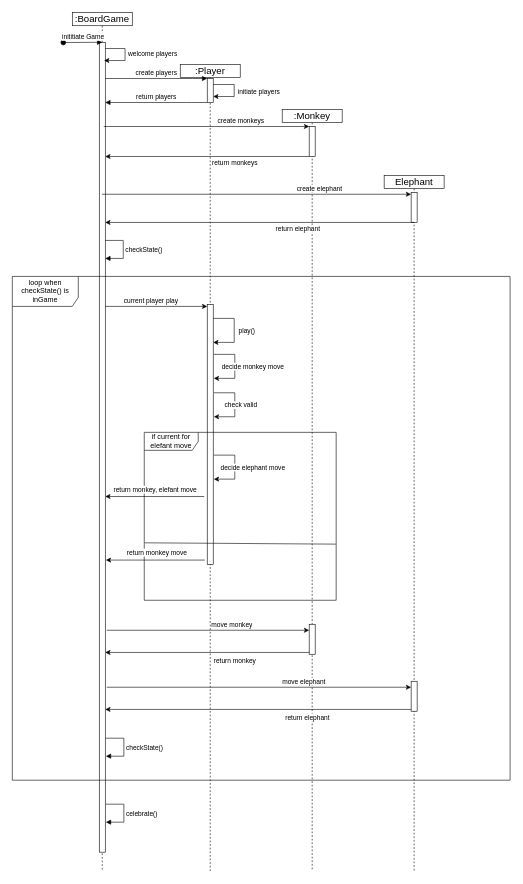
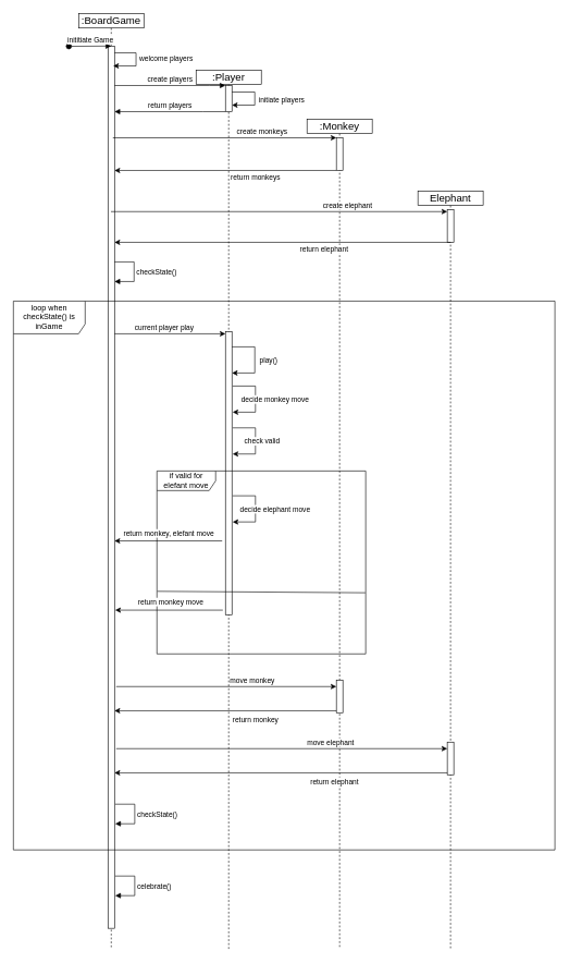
  <mxCell id="0" />
  <mxCell id="1" parent="0" />
  <mxCell id="2" value="Elephant" style="shape=umlLifeline;perimeter=lifelinePerimeter;whiteSpace=wrap;html=1;container=1;dropTarget=0;collapsible=0;recursiveResize=0;outlineConnect=0;portConstraint=eastwest;newEdgeStyle={&quot;curved&quot;:0,&quot;rounded&quot;:0};fontSize=16;size=22;" vertex="1" parent="1"><mxGeometry x="640" y="292" width="100" height="1160" as="geometry" /></mxCell>
  <mxCell id="3" value=":Monkey" style="shape=umlLifeline;perimeter=lifelinePerimeter;whiteSpace=wrap;html=1;container=1;dropTarget=0;collapsible=0;recursiveResize=0;outlineConnect=0;portConstraint=eastwest;newEdgeStyle={&quot;curved&quot;:0,&quot;rounded&quot;:0};fontSize=16;size=22;" vertex="1" parent="1"><mxGeometry x="470" y="182" width="100" height="1270" as="geometry" /></mxCell>
  <mxCell id="4" value=":Player" style="shape=umlLifeline;perimeter=lifelinePerimeter;whiteSpace=wrap;html=1;container=1;dropTarget=0;collapsible=0;recursiveResize=0;outlineConnect=0;portConstraint=eastwest;newEdgeStyle={&quot;curved&quot;:0,&quot;rounded&quot;:0};fontSize=16;size=22;" vertex="1" parent="1"><mxGeometry x="300" y="107" width="100" height="1345" as="geometry" /></mxCell>
  <mxCell id="5" value=":BoardGame" style="shape=umlLifeline;perimeter=lifelinePerimeter;whiteSpace=wrap;html=1;container=1;dropTarget=0;collapsible=0;recursiveResize=0;outlineConnect=0;portConstraint=eastwest;newEdgeStyle={&quot;curved&quot;:0,&quot;rounded&quot;:0};fontSize=16;size=22;" vertex="1" parent="1"><mxGeometry x="120" y="20.41" width="100" height="1431.59" as="geometry" /></mxCell>
  <mxCell id="6" value="" style="html=1;points=[];perimeter=orthogonalPerimeter;outlineConnect=0;targetShapes=umlLifeline;portConstraint=eastwest;newEdgeStyle={&quot;edgeStyle&quot;:&quot;elbowEdgeStyle&quot;,&quot;elbow&quot;:&quot;vertical&quot;,&quot;curved&quot;:0,&quot;rounded&quot;:0};" parent="1" vertex="1"><mxGeometry x="165" y="70.41" width="10" height="1350" as="geometry" /></mxCell>
  <mxCell id="7" value="inititiate Game" style="html=1;verticalAlign=bottom;startArrow=oval;endArrow=block;startSize=8;edgeStyle=elbowEdgeStyle;elbow=vertical;curved=0;rounded=0;" parent="1" target="6" edge="1"><mxGeometry relative="1" as="geometry"><mxPoint x="105" y="70.41" as="sourcePoint" /></mxGeometry></mxCell>
  <mxCell id="8" value="" style="html=1;points=[];perimeter=orthogonalPerimeter;outlineConnect=0;targetShapes=umlLifeline;portConstraint=eastwest;newEdgeStyle={&quot;edgeStyle&quot;:&quot;elbowEdgeStyle&quot;,&quot;elbow&quot;:&quot;vertical&quot;,&quot;curved&quot;:0,&quot;rounded&quot;:0};" parent="1" vertex="1"><mxGeometry x="345" y="130.41" width="10" height="40" as="geometry" /></mxCell>
  <mxCell id="9" value="" style="endArrow=classic;html=1;rounded=0;" parent="1" source="8" target="8" edge="1"><mxGeometry width="50" height="50" relative="1" as="geometry"><mxPoint x="350" y="130.41" as="sourcePoint" /><mxPoint x="400" y="80.41" as="targetPoint" /><Array as="points"><mxPoint x="390" y="140.41" /><mxPoint x="390" y="160.41" /></Array></mxGeometry></mxCell>
  <mxCell id="10" value="initiate players" style="edgeLabel;html=1;align=center;verticalAlign=middle;resizable=0;points=[];" parent="9" vertex="1" connectable="0"><mxGeometry x="-0.091" y="2" relative="1" as="geometry"><mxPoint x="38" y="5" as="offset" /></mxGeometry></mxCell>
  <mxCell id="11" value="" style="html=1;points=[];perimeter=orthogonalPerimeter;outlineConnect=0;targetShapes=umlLifeline;portConstraint=eastwest;newEdgeStyle={&quot;edgeStyle&quot;:&quot;elbowEdgeStyle&quot;,&quot;elbow&quot;:&quot;vertical&quot;,&quot;curved&quot;:0,&quot;rounded&quot;:0};" parent="1" vertex="1"><mxGeometry x="345" y="507.41" width="10" height="433" as="geometry" /></mxCell>
  <mxCell id="12" value="" style="endArrow=classic;html=1;rounded=0;" parent="1" source="11" target="11" edge="1"><mxGeometry width="50" height="50" relative="1" as="geometry"><mxPoint x="430" y="670.41" as="sourcePoint" /><mxPoint x="480" y="620.41" as="targetPoint" /><Array as="points"><mxPoint x="390" y="530.41" /><mxPoint x="390" y="570.41" /></Array></mxGeometry></mxCell>
  <mxCell id="13" value="play()" style="edgeLabel;html=1;align=center;verticalAlign=middle;resizable=0;points=[];" parent="12" vertex="1" connectable="0"><mxGeometry x="-0.193" relative="1" as="geometry"><mxPoint x="20" y="11" as="offset" /></mxGeometry></mxCell>
  <mxCell id="14" value="create players" style="html=1;verticalAlign=bottom;endArrow=block;edgeStyle=elbowEdgeStyle;elbow=vertical;curved=0;rounded=0;" parent="1" source="6" target="8" edge="1"><mxGeometry relative="1" as="geometry"><mxPoint x="275" y="120.41" as="sourcePoint" /><Array as="points"><mxPoint x="320" y="130.41" /><mxPoint x="260" y="110.41" /></Array><mxPoint as="offset" /></mxGeometry></mxCell>
  <mxCell id="15" value="return players" style="html=1;verticalAlign=bottom;endArrow=block;edgeStyle=elbowEdgeStyle;elbow=vertical;curved=0;rounded=0;" parent="1" source="8" target="6" edge="1"><mxGeometry relative="1" as="geometry"><mxPoint x="255" y="150.41" as="sourcePoint" /><Array as="points"><mxPoint x="310" y="170.41" /><mxPoint x="270" y="150.41" /></Array><mxPoint x="180" y="170.41" as="targetPoint" /></mxGeometry></mxCell>
  <mxCell id="16" value="" style="html=1;points=[];perimeter=orthogonalPerimeter;outlineConnect=0;targetShapes=umlLifeline;portConstraint=eastwest;newEdgeStyle={&quot;edgeStyle&quot;:&quot;elbowEdgeStyle&quot;,&quot;elbow&quot;:&quot;vertical&quot;,&quot;curved&quot;:0,&quot;rounded&quot;:0};" parent="1" vertex="1"><mxGeometry x="515" y="210.41" width="10" height="50" as="geometry" /></mxCell>
  <mxCell id="17" value="" style="html=1;points=[];perimeter=orthogonalPerimeter;outlineConnect=0;targetShapes=umlLifeline;portConstraint=eastwest;newEdgeStyle={&quot;edgeStyle&quot;:&quot;elbowEdgeStyle&quot;,&quot;elbow&quot;:&quot;vertical&quot;,&quot;curved&quot;:0,&quot;rounded&quot;:0};" parent="1" vertex="1"><mxGeometry x="685" y="320.41" width="10" height="50" as="geometry" /></mxCell>
  <mxCell id="18" value="" style="endArrow=classic;html=1;rounded=0;" parent="1" target="16" edge="1"><mxGeometry width="50" height="50" relative="1" as="geometry"><mxPoint x="172.5" y="210.41" as="sourcePoint" /><mxPoint x="510" y="210.41" as="targetPoint" /></mxGeometry></mxCell>
  <mxCell id="19" value="create monkeys" style="edgeLabel;html=1;align=center;verticalAlign=middle;resizable=0;points=[];" parent="18" vertex="1" connectable="0"><mxGeometry x="0.549" relative="1" as="geometry"><mxPoint x="-37" y="-10" as="offset" /></mxGeometry></mxCell>
  <mxCell id="20" value="" style="endArrow=classic;html=1;rounded=0;" parent="1" edge="1"><mxGeometry width="50" height="50" relative="1" as="geometry"><mxPoint x="515" y="260.41" as="sourcePoint" /><mxPoint x="175" y="260.41" as="targetPoint" /></mxGeometry></mxCell>
  <mxCell id="21" value="return monkeys" style="edgeLabel;html=1;align=center;verticalAlign=middle;resizable=0;points=[];" parent="20" vertex="1" connectable="0"><mxGeometry x="-0.199" y="1" relative="1" as="geometry"><mxPoint x="11" y="9" as="offset" /></mxGeometry></mxCell>
  <mxCell id="22" value="" style="endArrow=classic;html=1;rounded=0;" parent="1" edge="1"><mxGeometry width="50" height="50" relative="1" as="geometry"><mxPoint x="169.5" y="323.41" as="sourcePoint" /><mxPoint x="685" y="323.41" as="targetPoint" /></mxGeometry></mxCell>
  <mxCell id="23" value="create elephant" style="edgeLabel;html=1;align=center;verticalAlign=middle;resizable=0;points=[];" parent="22" vertex="1" connectable="0"><mxGeometry x="0.549" relative="1" as="geometry"><mxPoint x="-37" y="-10" as="offset" /></mxGeometry></mxCell>
  <mxCell id="24" value="" style="endArrow=classic;html=1;rounded=0;" parent="1" target="6" edge="1"><mxGeometry width="50" height="50" relative="1" as="geometry"><mxPoint x="690" y="370.41" as="sourcePoint" /><mxPoint x="180" y="370.41" as="targetPoint" /></mxGeometry></mxCell>
  <mxCell id="25" value="return elephant" style="edgeLabel;html=1;align=center;verticalAlign=middle;resizable=0;points=[];" parent="24" vertex="1" connectable="0"><mxGeometry x="-0.199" y="1" relative="1" as="geometry"><mxPoint x="11" y="9" as="offset" /></mxGeometry></mxCell>
  <mxCell id="26" value="loop when checkState() is inGame" style="shape=umlFrame;whiteSpace=wrap;html=1;pointerEvents=0;width=110;height=50;" parent="1" vertex="1"><mxGeometry x="20" y="460.41" width="830" height="840" as="geometry" /></mxCell>
  <mxCell id="27" value="checkState()" style="html=1;align=left;spacingLeft=2;endArrow=block;rounded=0;edgeStyle=orthogonalEdgeStyle;curved=0;rounded=0;" parent="1" edge="1"><mxGeometry x="0.012" relative="1" as="geometry"><mxPoint x="175" y="400.41" as="sourcePoint" /><Array as="points"><mxPoint x="205" y="430.41" /></Array><mxPoint x="175" y="430.41" as="targetPoint" /><mxPoint as="offset" /></mxGeometry></mxCell>
  <mxCell id="28" value="" style="endArrow=classic;html=1;rounded=0;" parent="1" source="6" edge="1"><mxGeometry width="50" height="50" relative="1" as="geometry"><mxPoint x="180" y="80.41" as="sourcePoint" /><mxPoint x="173" y="100.41" as="targetPoint" /><Array as="points"><mxPoint x="208" y="80.41" /><mxPoint x="208" y="100.41" /></Array></mxGeometry></mxCell>
  <mxCell id="29" value="welcome players" style="edgeLabel;html=1;align=center;verticalAlign=middle;resizable=0;points=[];" parent="28" vertex="1" connectable="0"><mxGeometry x="-0.091" y="2" relative="1" as="geometry"><mxPoint x="43" y="2" as="offset" /></mxGeometry></mxCell>
  <mxCell id="30" value="" style="endArrow=classic;html=1;rounded=0;" parent="1" target="11" edge="1"><mxGeometry width="50" height="50" relative="1" as="geometry"><mxPoint x="175" y="510.41" as="sourcePoint" /><mxPoint x="340" y="510.41" as="targetPoint" /></mxGeometry></mxCell>
  <mxCell id="31" value="current player play" style="edgeLabel;html=1;align=center;verticalAlign=middle;resizable=0;points=[];" parent="30" vertex="1" connectable="0"><mxGeometry x="-0.299" relative="1" as="geometry"><mxPoint x="15" y="-10" as="offset" /></mxGeometry></mxCell>
  <mxCell id="32" value="" style="endArrow=classic;html=1;rounded=0;" parent="1" edge="1"><mxGeometry width="50" height="50" relative="1" as="geometry"><mxPoint x="356" y="590.41" as="sourcePoint" /><mxPoint x="356" y="630.41" as="targetPoint" /><Array as="points"><mxPoint x="391" y="590.41" /><mxPoint x="391" y="630.41" /></Array></mxGeometry></mxCell>
  <mxCell id="33" value="decide monkey move" style="edgeLabel;html=1;align=center;verticalAlign=middle;resizable=0;points=[];" parent="32" vertex="1" connectable="0"><mxGeometry x="-0.193" relative="1" as="geometry"><mxPoint x="29" y="11" as="offset" /></mxGeometry></mxCell>
  <mxCell id="34" value="" style="endArrow=classic;html=1;rounded=0;" parent="1" edge="1"><mxGeometry width="50" height="50" relative="1" as="geometry"><mxPoint x="356" y="654.41" as="sourcePoint" /><mxPoint x="356" y="694.41" as="targetPoint" /><Array as="points"><mxPoint x="391" y="654.41" /><mxPoint x="391" y="694.41" /></Array></mxGeometry></mxCell>
  <mxCell id="35" value="check valid" style="edgeLabel;html=1;align=center;verticalAlign=middle;resizable=0;points=[];" parent="34" vertex="1" connectable="0"><mxGeometry x="-0.193" relative="1" as="geometry"><mxPoint x="9" y="11" as="offset" /></mxGeometry></mxCell>
- <mxCell id="36" value="if current for elefant move" style="shape=umlFrame;whiteSpace=wrap;html=1;pointerEvents=0;width=90;height=30;" parent="1" vertex="1"><mxGeometry x="240" y="720.41" width="320" height="280" as="geometry" /></mxCell>
+ <mxCell id="36" value="if valid for elefant move" style="shape=umlFrame;whiteSpace=wrap;html=1;pointerEvents=0;width=90;height=30;" parent="1" vertex="1"><mxGeometry x="240" y="720.41" width="320" height="280" as="geometry" /></mxCell>
  <mxCell id="37" value="" style="endArrow=classic;html=1;rounded=0;" parent="1" edge="1"><mxGeometry width="50" height="50" relative="1" as="geometry"><mxPoint x="356" y="758.41" as="sourcePoint" /><mxPoint x="356" y="798.41" as="targetPoint" /><Array as="points"><mxPoint x="391" y="758.41" /><mxPoint x="391" y="798.41" /></Array></mxGeometry></mxCell>
  <mxCell id="38" value="decide elephant move" style="edgeLabel;html=1;align=center;verticalAlign=middle;resizable=0;points=[];" parent="37" vertex="1" connectable="0"><mxGeometry x="-0.193" relative="1" as="geometry"><mxPoint x="29" y="11" as="offset" /></mxGeometry></mxCell>
  <mxCell id="39" value="" style="endArrow=classic;html=1;rounded=0;" parent="1" edge="1"><mxGeometry width="50" height="50" relative="1" as="geometry"><mxPoint x="340" y="827.41" as="sourcePoint" /><mxPoint x="175" y="827.41" as="targetPoint" /></mxGeometry></mxCell>
  <mxCell id="40" value="return monkey, elefant move" style="edgeLabel;html=1;align=center;verticalAlign=middle;resizable=0;points=[];" parent="39" vertex="1" connectable="0"><mxGeometry x="0.456" y="-2" relative="1" as="geometry"><mxPoint x="37" y="-10" as="offset" /></mxGeometry></mxCell>
  <mxCell id="41" value="" style="endArrow=none;html=1;rounded=0;exitX=0.002;exitY=0.391;exitDx=0;exitDy=0;exitPerimeter=0;entryX=0.998;entryY=0.398;entryDx=0;entryDy=0;entryPerimeter=0;" parent="1" edge="1"><mxGeometry width="50" height="50" relative="1" as="geometry"><mxPoint x="240.64" y="904.62" as="sourcePoint" /><mxPoint x="559.36" y="906.79" as="targetPoint" /></mxGeometry></mxCell>
  <mxCell id="42" value="" style="endArrow=classic;html=1;rounded=0;" parent="1" edge="1"><mxGeometry width="50" height="50" relative="1" as="geometry"><mxPoint x="341" y="933.41" as="sourcePoint" /><mxPoint x="176" y="933.41" as="targetPoint" /></mxGeometry></mxCell>
  <mxCell id="43" value="return monkey move" style="edgeLabel;html=1;align=center;verticalAlign=middle;resizable=0;points=[];" parent="42" vertex="1" connectable="0"><mxGeometry x="-0.45" y="-2" relative="1" as="geometry"><mxPoint x="-36" y="-11" as="offset" /></mxGeometry></mxCell>
  <mxCell id="44" value="" style="endArrow=classic;html=1;rounded=0;" parent="1" target="46" edge="1"><mxGeometry width="50" height="50" relative="1" as="geometry"><mxPoint x="177.5" y="1050.41" as="sourcePoint" /><mxPoint x="510" y="1050.41" as="targetPoint" /></mxGeometry></mxCell>
  <mxCell id="45" value="move monkey" style="edgeLabel;html=1;align=center;verticalAlign=middle;resizable=0;points=[];" parent="44" vertex="1" connectable="0"><mxGeometry x="0.23" y="2" relative="1" as="geometry"><mxPoint y="-8" as="offset" /></mxGeometry></mxCell>
  <mxCell id="46" value="" style="html=1;points=[];perimeter=orthogonalPerimeter;outlineConnect=0;targetShapes=umlLifeline;portConstraint=eastwest;newEdgeStyle={&quot;edgeStyle&quot;:&quot;elbowEdgeStyle&quot;,&quot;elbow&quot;:&quot;vertical&quot;,&quot;curved&quot;:0,&quot;rounded&quot;:0};" parent="1" vertex="1"><mxGeometry x="515" y="1040.41" width="10" height="50" as="geometry" /></mxCell>
  <mxCell id="47" value="" style="endArrow=classic;html=1;rounded=0;" parent="1" edge="1"><mxGeometry width="50" height="50" relative="1" as="geometry"><mxPoint x="515" y="1087.41" as="sourcePoint" /><mxPoint x="175" y="1087.41" as="targetPoint" /></mxGeometry></mxCell>
  <mxCell id="48" value="return monkey" style="edgeLabel;html=1;align=center;verticalAlign=middle;resizable=0;points=[];" parent="47" vertex="1" connectable="0"><mxGeometry x="-0.427" y="-2" relative="1" as="geometry"><mxPoint x="-28" y="15" as="offset" /></mxGeometry></mxCell>
  <mxCell id="49" value="" style="endArrow=classic;html=1;rounded=0;" parent="1" target="51" edge="1"><mxGeometry width="50" height="50" relative="1" as="geometry"><mxPoint x="177.5" y="1145.41" as="sourcePoint" /><mxPoint x="510" y="1145.41" as="targetPoint" /></mxGeometry></mxCell>
  <mxCell id="50" value="move elephant" style="edgeLabel;html=1;align=center;verticalAlign=middle;resizable=0;points=[];" parent="49" vertex="1" connectable="0"><mxGeometry x="0.23" y="2" relative="1" as="geometry"><mxPoint x="16" y="-8" as="offset" /></mxGeometry></mxCell>
  <mxCell id="51" value="" style="html=1;points=[];perimeter=orthogonalPerimeter;outlineConnect=0;targetShapes=umlLifeline;portConstraint=eastwest;newEdgeStyle={&quot;edgeStyle&quot;:&quot;elbowEdgeStyle&quot;,&quot;elbow&quot;:&quot;vertical&quot;,&quot;curved&quot;:0,&quot;rounded&quot;:0};" parent="1" vertex="1"><mxGeometry x="685" y="1135.41" width="10" height="50" as="geometry" /></mxCell>
  <mxCell id="52" value="" style="endArrow=classic;html=1;rounded=0;" parent="1" source="51" edge="1"><mxGeometry width="50" height="50" relative="1" as="geometry"><mxPoint x="515" y="1182.41" as="sourcePoint" /><mxPoint x="175" y="1182.41" as="targetPoint" /></mxGeometry></mxCell>
  <mxCell id="53" value="return elephant" style="edgeLabel;html=1;align=center;verticalAlign=middle;resizable=0;points=[];" parent="52" vertex="1" connectable="0"><mxGeometry x="-0.427" y="-2" relative="1" as="geometry"><mxPoint x="-28" y="15" as="offset" /></mxGeometry></mxCell>
  <mxCell id="54" value="checkState()" style="html=1;align=left;spacingLeft=2;endArrow=block;rounded=0;edgeStyle=orthogonalEdgeStyle;curved=0;rounded=0;" parent="1" edge="1"><mxGeometry x="0.012" relative="1" as="geometry"><mxPoint x="176" y="1230.41" as="sourcePoint" /><Array as="points"><mxPoint x="206" y="1260.41" /></Array><mxPoint x="176" y="1260.41" as="targetPoint" /><mxPoint as="offset" /></mxGeometry></mxCell>
  <mxCell id="55" value="celebrate()" style="html=1;align=left;spacingLeft=2;endArrow=block;rounded=0;edgeStyle=orthogonalEdgeStyle;curved=0;rounded=0;" parent="1" edge="1"><mxGeometry x="0.012" relative="1" as="geometry"><mxPoint x="176" y="1340.41" as="sourcePoint" /><Array as="points"><mxPoint x="206" y="1370.41" /></Array><mxPoint x="176" y="1370.41" as="targetPoint" /><mxPoint as="offset" /></mxGeometry></mxCell>
